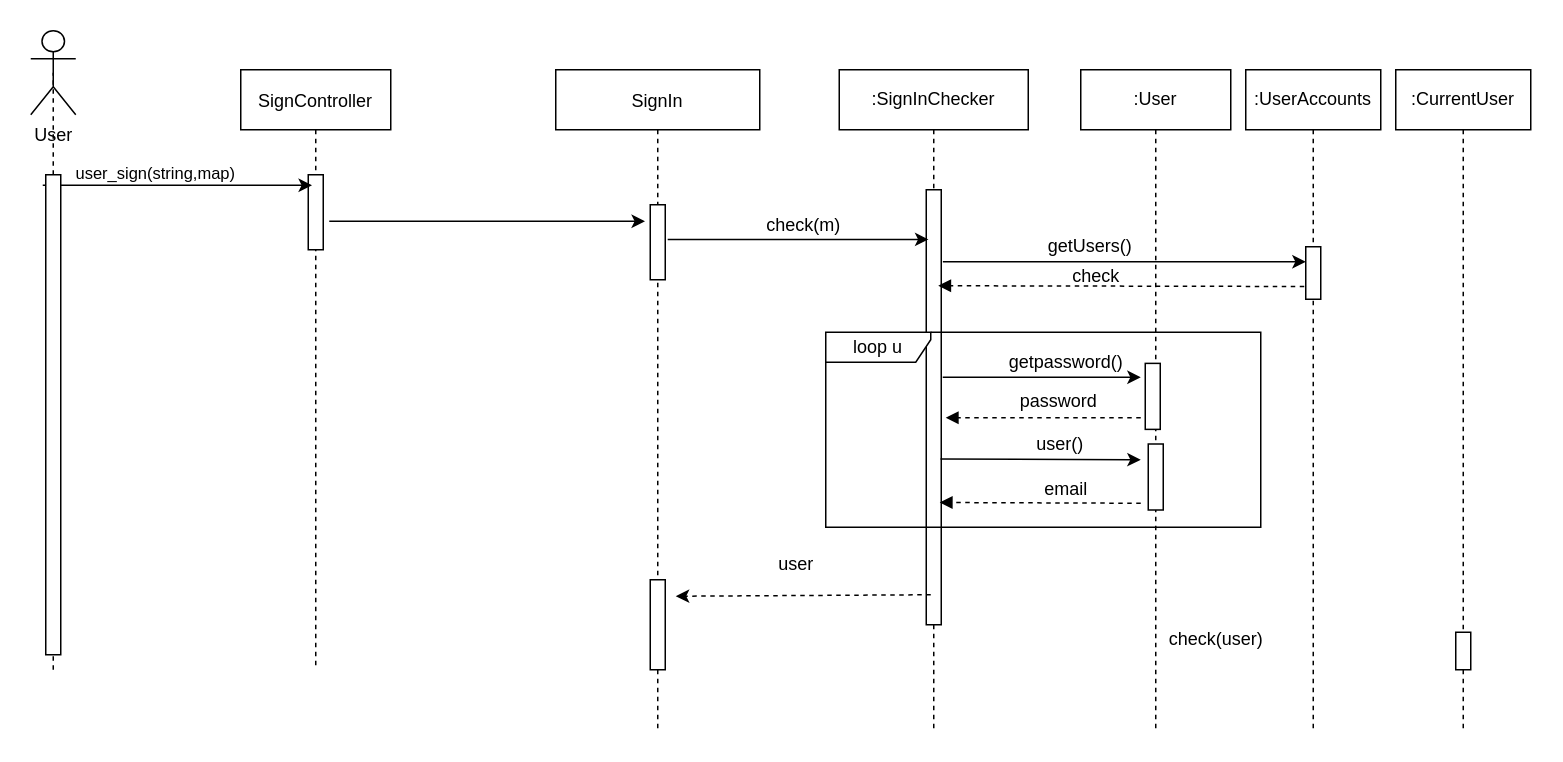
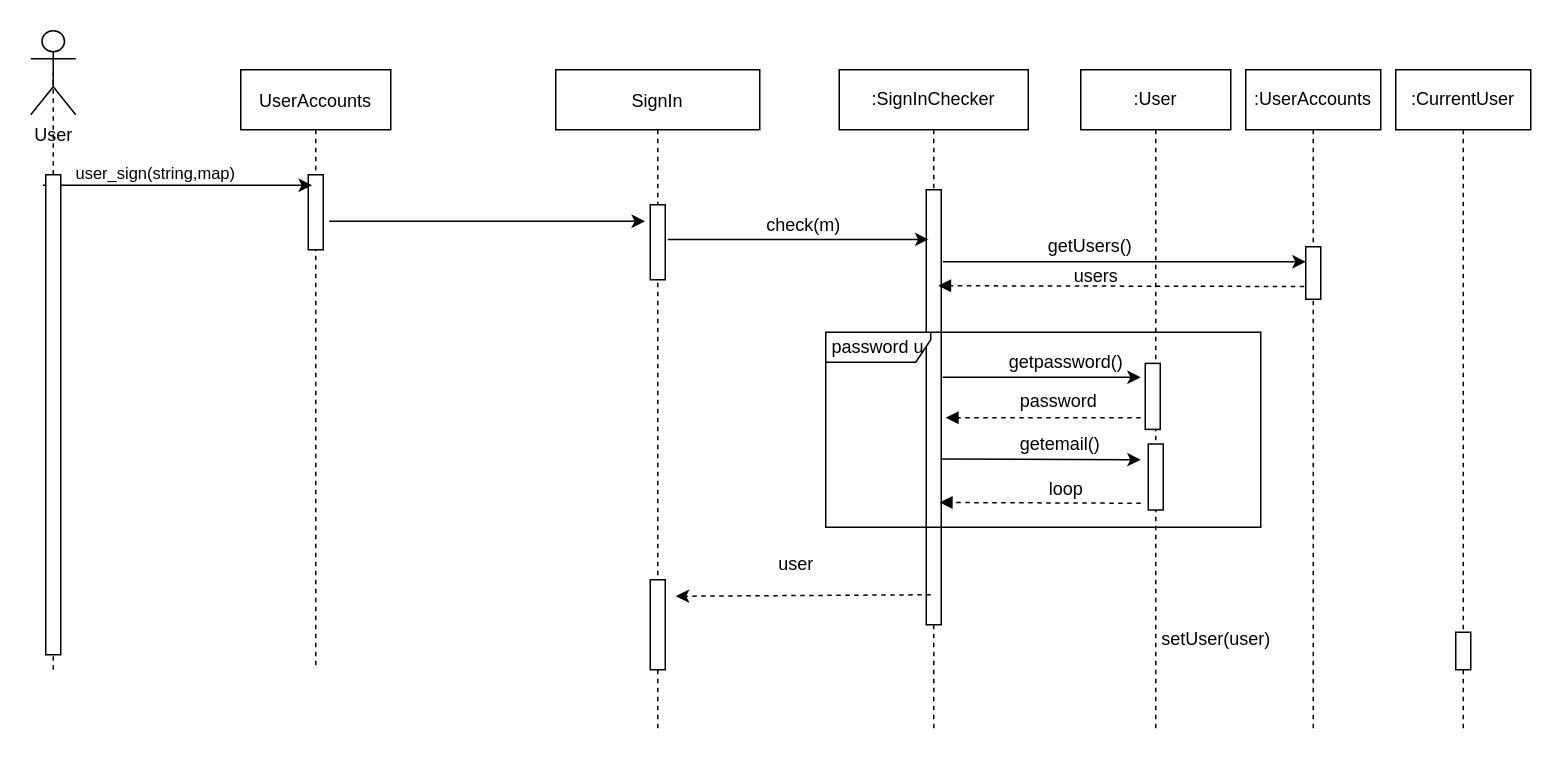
  <mxCell id="0" />
  <mxCell id="1" parent="0" />
- <mxCell id="2" value="SignController" style="shape=umlLifeline;perimeter=lifelinePerimeter;container=1;collapsible=0;recursiveResize=0;rounded=0;shadow=0;strokeWidth=1;" parent="1" vertex="1"><mxGeometry x="160" y="46" width="100" height="400" as="geometry" /></mxCell>
+ <mxCell id="2" value="UserAccounts" style="shape=umlLifeline;perimeter=lifelinePerimeter;container=1;collapsible=0;recursiveResize=0;rounded=0;shadow=0;strokeWidth=1;" parent="1" vertex="1"><mxGeometry x="160" y="46" width="100" height="400" as="geometry" /></mxCell>
  <mxCell id="3" value="" style="points=[];perimeter=orthogonalPerimeter;rounded=0;shadow=0;strokeWidth=1;" parent="2" vertex="1"><mxGeometry x="45" y="70" width="10" height="50" as="geometry" /></mxCell>
  <mxCell id="4" value="SignIn" style="shape=umlLifeline;perimeter=lifelinePerimeter;container=1;collapsible=0;recursiveResize=0;rounded=0;shadow=0;strokeWidth=1;" parent="1" vertex="1"><mxGeometry x="370" y="46" width="136" height="440" as="geometry" /></mxCell>
  <mxCell id="5" value="" style="points=[];perimeter=orthogonalPerimeter;rounded=0;shadow=0;strokeWidth=1;" parent="4" vertex="1"><mxGeometry x="63" y="90" width="10" height="50" as="geometry" /></mxCell>
  <mxCell id="6" value="" style="points=[];perimeter=orthogonalPerimeter;rounded=0;shadow=0;strokeWidth=1;" parent="4" vertex="1"><mxGeometry x="63" y="340" width="10" height="60" as="geometry" /></mxCell>
  <mxCell id="7" value="User" style="shape=umlActor;verticalLabelPosition=bottom;verticalAlign=top;html=1;outlineConnect=0;" parent="1" vertex="1"><mxGeometry x="20" y="20" width="30" height="56" as="geometry" /></mxCell>
  <mxCell id="8" value="" style="endArrow=none;dashed=1;html=1;rounded=0;entryX=0.5;entryY=0.5;entryDx=0;entryDy=0;entryPerimeter=0;" parent="1" target="7" edge="1"><mxGeometry width="50" height="50" relative="1" as="geometry"><mxPoint x="35" y="446" as="sourcePoint" /><mxPoint x="440" y="276" as="targetPoint" /></mxGeometry></mxCell>
  <mxCell id="9" value="" style="endArrow=classic;html=1;rounded=0;" parent="1" edge="1"><mxGeometry width="50" height="50" relative="1" as="geometry"><mxPoint x="28" y="123" as="sourcePoint" /><mxPoint x="207.5" y="123" as="targetPoint" /><Array as="points"><mxPoint x="118" y="123" /></Array></mxGeometry></mxCell>
  <mxCell id="10" value="user_sign(string,map)" style="edgeLabel;html=1;align=center;verticalAlign=middle;resizable=0;points=[];" parent="9" vertex="1" connectable="0"><mxGeometry x="-0.171" y="9" relative="1" as="geometry"><mxPoint as="offset" /></mxGeometry></mxCell>
  <mxCell id="11" value="" style="endArrow=classic;html=1;rounded=0;" parent="1" edge="1"><mxGeometry width="50" height="50" relative="1" as="geometry"><mxPoint x="219" y="147" as="sourcePoint" /><mxPoint x="429.5" y="147" as="targetPoint" /><Array as="points" /></mxGeometry></mxCell>
  <mxCell id="12" value="check(m)" style="text;html=1;align=center;verticalAlign=middle;resizable=0;points=[];autosize=1;strokeColor=none;fillColor=none;" parent="1" vertex="1"><mxGeometry x="500" y="140" width="70" height="20" as="geometry" /></mxCell>
  <mxCell id="13" value=":SignInChecker" style="shape=umlLifeline;perimeter=lifelinePerimeter;whiteSpace=wrap;html=1;container=1;collapsible=0;recursiveResize=0;outlineConnect=0;" parent="1" vertex="1"><mxGeometry x="559" y="46" width="126" height="440" as="geometry" /></mxCell>
  <mxCell id="14" value="" style="rounded=0;whiteSpace=wrap;html=1;" parent="13" vertex="1"><mxGeometry x="58" y="80" width="10" height="290" as="geometry" /></mxCell>
  <mxCell id="15" value="&lt;div style=&quot;background-color: #2b2b2b ; color: #a9b7c6 ; font-family: &amp;#34;jetbrains mono&amp;#34; , monospace ; font-size: 12.0pt&quot;&gt;&lt;pre&gt;&lt;br&gt;&lt;/pre&gt;&lt;/div&gt;" style="text;html=1;align=center;verticalAlign=middle;resizable=0;points=[];autosize=1;strokeColor=none;fillColor=none;" parent="1" vertex="1"><mxGeometry x="300" y="301" width="20" height="50" as="geometry" /></mxCell>
  <mxCell id="16" value="" style="points=[];perimeter=orthogonalPerimeter;rounded=0;shadow=0;strokeWidth=1;" parent="1" vertex="1"><mxGeometry x="30" y="116" width="10" height="320" as="geometry" /></mxCell>
  <mxCell id="17" value="" style="endArrow=classic;html=1;rounded=0;exitX=1.464;exitY=0.308;exitDx=0;exitDy=0;exitPerimeter=0;" parent="1" edge="1"><mxGeometry width="50" height="50" relative="1" as="geometry"><mxPoint x="444.64" y="159.12" as="sourcePoint" /><mxPoint x="618.5" y="159.12" as="targetPoint" /></mxGeometry></mxCell>
  <mxCell id="18" value=":User" style="shape=umlLifeline;perimeter=lifelinePerimeter;whiteSpace=wrap;html=1;container=1;collapsible=0;recursiveResize=0;outlineConnect=0;size=40;" parent="1" vertex="1"><mxGeometry x="720" y="46" width="100" height="440" as="geometry" /></mxCell>
  <mxCell id="19" value="" style="rounded=0;whiteSpace=wrap;html=1;" parent="18" vertex="1"><mxGeometry x="43" y="195.75" width="10" height="44" as="geometry" /></mxCell>
  <mxCell id="20" value="" style="rounded=0;whiteSpace=wrap;html=1;" parent="18" vertex="1"><mxGeometry x="45" y="249.5" width="10" height="44" as="geometry" /></mxCell>
  <mxCell id="21" value="password" style="text;html=1;align=center;verticalAlign=middle;resizable=0;points=[];autosize=1;strokeColor=none;fillColor=none;" parent="1" vertex="1"><mxGeometry x="670" y="256.5" width="70" height="20" as="geometry" /></mxCell>
  <mxCell id="22" value="" style="html=1;verticalAlign=bottom;labelBackgroundColor=none;endArrow=block;endFill=1;dashed=1;rounded=0;fontFamily=Comic Sans MS;" parent="1" edge="1"><mxGeometry width="160" relative="1" as="geometry"><mxPoint x="760" y="278" as="sourcePoint" /><mxPoint x="630" y="278" as="targetPoint" /></mxGeometry></mxCell>
- <mxCell id="23" value="loop u" style="shape=umlFrame;whiteSpace=wrap;html=1;width=70;height=20;" parent="1" vertex="1"><mxGeometry x="550" y="221" width="290" height="130" as="geometry" /></mxCell>
+ <mxCell id="23" value="password u" style="shape=umlFrame;whiteSpace=wrap;html=1;width=70;height=20;" parent="1" vertex="1"><mxGeometry x="550" y="221" width="290" height="130" as="geometry" /></mxCell>
  <mxCell id="24" value=":UserAccounts" style="shape=umlLifeline;perimeter=lifelinePerimeter;whiteSpace=wrap;html=1;container=1;collapsible=0;recursiveResize=0;outlineConnect=0;size=40;" parent="1" vertex="1"><mxGeometry x="830" y="46" width="90" height="440" as="geometry" /></mxCell>
  <mxCell id="25" value="" style="rounded=0;whiteSpace=wrap;html=1;" parent="24" vertex="1"><mxGeometry x="40" y="118" width="10" height="35" as="geometry" /></mxCell>
  <mxCell id="26" value="" style="endArrow=classic;html=1;rounded=0;" parent="1" edge="1"><mxGeometry width="50" height="50" relative="1" as="geometry"><mxPoint x="628" y="251" as="sourcePoint" /><mxPoint x="760" y="251" as="targetPoint" /><Array as="points" /></mxGeometry></mxCell>
  <mxCell id="27" value="getpassword()" style="text;html=1;align=center;verticalAlign=middle;resizable=0;points=[];autosize=1;strokeColor=none;fillColor=none;" parent="1" vertex="1"><mxGeometry x="665" y="230.5" width="90" height="20" as="geometry" /></mxCell>
  <mxCell id="28" value="" style="endArrow=classic;html=1;rounded=0;" parent="1" edge="1"><mxGeometry width="50" height="50" relative="1" as="geometry"><mxPoint x="626.5" y="305.5" as="sourcePoint" /><mxPoint x="760" y="306" as="targetPoint" /><Array as="points" /></mxGeometry></mxCell>
  <mxCell id="29" value="" style="html=1;verticalAlign=bottom;labelBackgroundColor=none;endArrow=block;endFill=1;dashed=1;rounded=0;fontFamily=Comic Sans MS;" parent="1" edge="1"><mxGeometry width="160" relative="1" as="geometry"><mxPoint x="760" y="335" as="sourcePoint" /><mxPoint x="626" y="334.5" as="targetPoint" /></mxGeometry></mxCell>
- <mxCell id="30" value="user()" style="text;html=1;align=center;verticalAlign=middle;resizable=0;points=[];autosize=1;strokeColor=none;fillColor=none;" parent="1" vertex="1"><mxGeometry x="671" y="285.75" width="70" height="20" as="geometry" /></mxCell>
- <mxCell id="31" value="email" style="text;html=1;align=center;verticalAlign=middle;resizable=0;points=[];autosize=1;strokeColor=none;fillColor=none;" parent="1" vertex="1"><mxGeometry x="690" y="316" width="40" height="20" as="geometry" /></mxCell>
+ <mxCell id="30" value="getemail()" style="text;html=1;align=center;verticalAlign=middle;resizable=0;points=[];autosize=1;strokeColor=none;fillColor=none;" parent="1" vertex="1"><mxGeometry x="671" y="285.75" width="70" height="20" as="geometry" /></mxCell>
+ <mxCell id="31" value="loop" style="text;html=1;align=center;verticalAlign=middle;resizable=0;points=[];autosize=1;strokeColor=none;fillColor=none;" parent="1" vertex="1"><mxGeometry x="690" y="316" width="40" height="20" as="geometry" /></mxCell>
  <mxCell id="32" value="getUsers()" style="text;html=1;align=center;verticalAlign=middle;resizable=0;points=[];autosize=1;strokeColor=none;fillColor=none;" parent="1" vertex="1"><mxGeometry x="691" y="154" width="70" height="20" as="geometry" /></mxCell>
  <mxCell id="33" value="" style="endArrow=classic;html=1;rounded=0;fontFamily=Helvetica;dashed=1;" parent="1" edge="1"><mxGeometry width="50" height="50" relative="1" as="geometry"><mxPoint x="620" y="396" as="sourcePoint" /><mxPoint x="450" y="397" as="targetPoint" /></mxGeometry></mxCell>
  <mxCell id="34" value="" style="endArrow=classic;html=1;rounded=0;exitX=1.464;exitY=0.308;exitDx=0;exitDy=0;exitPerimeter=0;" parent="1" edge="1"><mxGeometry width="50" height="50" relative="1" as="geometry"><mxPoint x="628.07" y="174" as="sourcePoint" /><mxPoint x="870" y="174" as="targetPoint" /></mxGeometry></mxCell>
  <mxCell id="35" value="" style="html=1;verticalAlign=bottom;labelBackgroundColor=none;endArrow=block;endFill=1;dashed=1;rounded=0;fontFamily=Comic Sans MS;" parent="1" edge="1"><mxGeometry width="160" relative="1" as="geometry"><mxPoint x="869" y="190.5" as="sourcePoint" /><mxPoint x="625" y="190" as="targetPoint" /></mxGeometry></mxCell>
- <mxCell id="36" value="check" style="text;html=1;align=center;verticalAlign=middle;resizable=0;points=[];autosize=1;strokeColor=none;fillColor=none;" parent="1" vertex="1"><mxGeometry x="705" y="174" width="50" height="20" as="geometry" /></mxCell>
+ <mxCell id="36" value="users" style="text;html=1;align=center;verticalAlign=middle;resizable=0;points=[];autosize=1;strokeColor=none;fillColor=none;" parent="1" vertex="1"><mxGeometry x="705" y="174" width="50" height="20" as="geometry" /></mxCell>
  <mxCell id="37" value=":CurrentUser" style="shape=umlLifeline;perimeter=lifelinePerimeter;whiteSpace=wrap;html=1;container=1;collapsible=0;recursiveResize=0;outlineConnect=0;size=40;" parent="1" vertex="1"><mxGeometry x="930" y="46" width="90" height="440" as="geometry" /></mxCell>
  <mxCell id="38" value="" style="rounded=0;whiteSpace=wrap;html=1;" parent="37" vertex="1"><mxGeometry x="40" y="375" width="10" height="25" as="geometry" /></mxCell>
  <mxCell id="39" value="user" style="text;html=1;align=center;verticalAlign=middle;resizable=0;points=[];autosize=1;" parent="1" vertex="1"><mxGeometry x="510" y="366" width="40" height="20" as="geometry" /></mxCell>
- <mxCell id="40" value="check(user)" style="text;html=1;align=center;verticalAlign=middle;resizable=0;points=[];autosize=1;" parent="1" vertex="1"><mxGeometry x="760" y="411" width="100" height="30" as="geometry" /></mxCell>
+ <mxCell id="40" value="setUser(user)" style="text;html=1;align=center;verticalAlign=middle;resizable=0;points=[];autosize=1;" parent="1" vertex="1"><mxGeometry x="760" y="411" width="100" height="30" as="geometry" /></mxCell>
